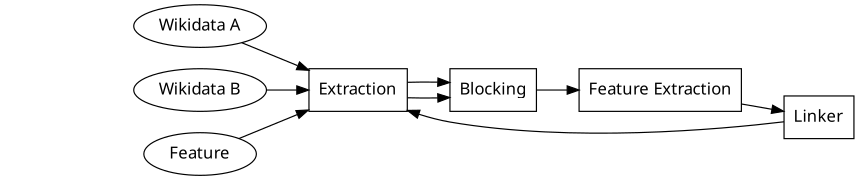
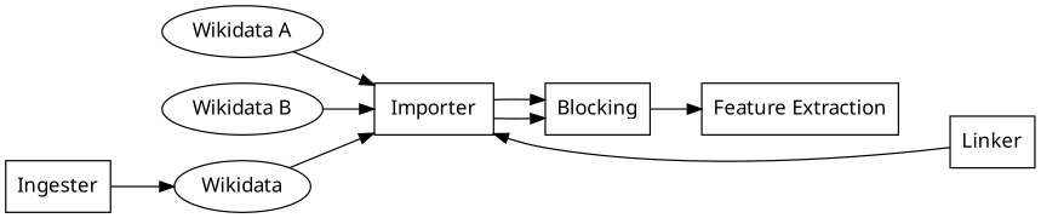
  digraph {
    fontname="Noto Sans"
    rankdir=LR
    node [fontname="Noto Sans" shape=box]
    edge [fontname="Noto Sans"]
    n1 [label="Wikidata A" shape=""]
    n2 [label="Wikidata B" shape=""]
-   n3 [label=Feature shape=""]
-   n4 [label=Extraction]
+   n3 [label=Wikidata shape=""]
+   n4 [label=Importer]
    n5 [label=Blocking]
    n6 [label="Feature Extraction"]
    n7 [label=Linker]
+   n8 [label=Ingester]
    subgraph sub_1 {
      rank=same
      n1
      n2
      n3
    }
    n1 -> n4
    n2 -> n4
    n3 -> n4
    n4 -> n5
    n4 -> n5
    n5 -> n6
-   n6 -> n7
    n7 -> n4
+   n8 -> n3
  }
